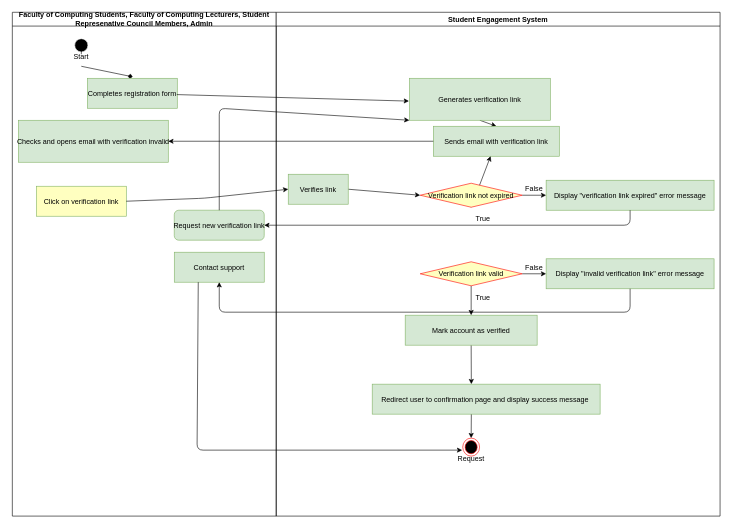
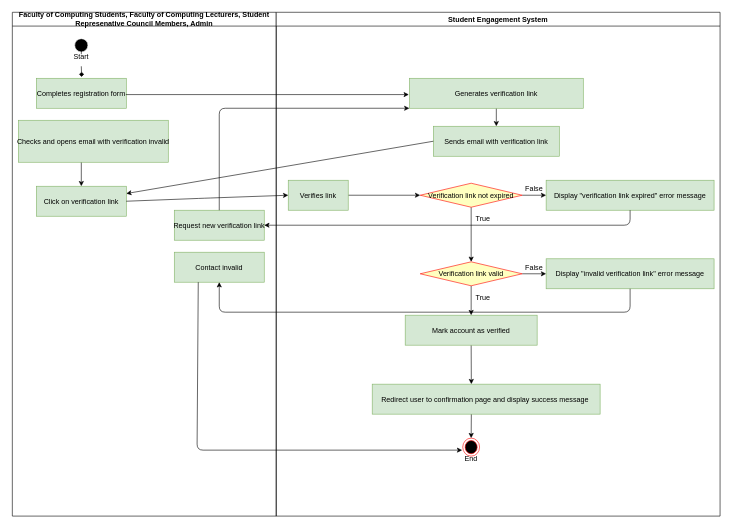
  <mxCell id="0" />
  <mxCell id="1" parent="0" />
  <mxCell id="2" value="Faculty of Computing Students, Faculty of Computing Lecturers, Student Represenative Council Members, Admin" style="swimlane;whiteSpace=wrap;fillColor=#FFFFFF;" vertex="1" parent="1"><mxGeometry x="20" y="20" width="440" height="840" as="geometry" /></mxCell>
  <mxCell id="3" style="edgeStyle=none;html=1;exitX=0.5;exitY=1;exitDx=0;exitDy=0;entryX=0.504;entryY=-0.048;entryDx=0;entryDy=0;entryPerimeter=0;startArrow=none;endArrow=diamond;" edge="1" parent="2" source="10" target="5"><mxGeometry relative="1" as="geometry" /></mxCell>
  <mxCell id="4" value="" style="ellipse;shape=startState;fillColor=#000000;strokeColor=#FFFFFF;" vertex="1" parent="2"><mxGeometry x="100" y="40" width="30" height="30" as="geometry" /></mxCell>
- <mxCell id="5" value="Completes registration form" style="fillColor=#d5e8d4;strokeColor=#82b366;" vertex="1" parent="2"><mxGeometry x="125" y="110" width="150" height="50" as="geometry" /></mxCell>
+ <mxCell id="5" value="Completes registration form" style="fillColor=#d5e8d4;strokeColor=#82b366;" vertex="1" parent="2"><mxGeometry x="40" y="110" width="150" height="50" as="geometry" /></mxCell>
+ <mxCell id="6" style="edgeStyle=none;html=1;entryX=0.5;entryY=0;entryDx=0;entryDy=0;exitX=0.42;exitY=0.993;exitDx=0;exitDy=0;exitPerimeter=0;" edge="1" parent="2" source="7" target="8"><mxGeometry relative="1" as="geometry"><mxPoint x="120" y="260" as="sourcePoint" /></mxGeometry></mxCell>
  <mxCell id="7" value="Checks and opens email with verification invalid" style="fillColor=#d5e8d4;strokeColor=#82b366;" vertex="1" parent="2"><mxGeometry x="10" y="180" width="250" height="70" as="geometry" /></mxCell>
- <mxCell id="8" value="Click on verification link" style="fillColor=#ffffc0;strokeColor=#82b366;" vertex="1" parent="2"><mxGeometry x="40" y="290" width="150" height="50" as="geometry" /></mxCell>
+ <mxCell id="8" value="Click on verification link" style="fillColor=#d5e8d4;strokeColor=#82b366;" vertex="1" parent="2"><mxGeometry x="40" y="290" width="150" height="50" as="geometry" /></mxCell>
  <mxCell id="9" value="" style="edgeStyle=none;html=1;exitX=0.5;exitY=1;exitDx=0;exitDy=0;entryX=0.504;entryY=-0.048;entryDx=0;entryDy=0;entryPerimeter=0;endArrow=none;" edge="1" parent="2" source="4" target="10"><mxGeometry relative="1" as="geometry"><mxPoint x="135" y="2440" as="sourcePoint" /><mxPoint x="135.6" y="2477.6" as="targetPoint" /></mxGeometry></mxCell>
  <mxCell id="10" value="Start" style="text;strokeColor=none;align=center;fillColor=none;html=1;verticalAlign=middle;whiteSpace=wrap;rounded=0;" vertex="1" parent="2"><mxGeometry x="85" y="60" width="60" height="30" as="geometry" /></mxCell>
- <mxCell id="11" value="Request new verification link" style="fillColor=#d5e8d4;strokeColor=#82b366;rounded=1;" vertex="1" parent="2"><mxGeometry x="270" y="330" width="150" height="50" as="geometry" /></mxCell>
- <mxCell id="12" value="Contact support" style="fillColor=#d5e8d4;strokeColor=#82b366;" vertex="1" parent="2"><mxGeometry x="270" y="400" width="150" height="50" as="geometry" /></mxCell>
+ <mxCell id="11" value="Request new verification link" style="fillColor=#d5e8d4;strokeColor=#82b366;" vertex="1" parent="2"><mxGeometry x="270" y="330" width="150" height="50" as="geometry" /></mxCell>
+ <mxCell id="12" value="Contact invalid" style="fillColor=#d5e8d4;strokeColor=#82b366;" vertex="1" parent="2"><mxGeometry x="270" y="400" width="150" height="50" as="geometry" /></mxCell>
  <mxCell id="13" value="Student Engagement System" style="swimlane;whiteSpace=wrap;fillColor=#FFFFFF;" vertex="1" parent="1"><mxGeometry x="460" y="20" width="740" height="840" as="geometry" /></mxCell>
  <mxCell id="14" style="edgeStyle=none;html=1;exitX=0.5;exitY=1;exitDx=0;exitDy=0;entryX=0.5;entryY=0;entryDx=0;entryDy=0;" edge="1" parent="13" source="15" target="16"><mxGeometry relative="1" as="geometry" /></mxCell>
- <mxCell id="15" value="Generates verification link" style="fillColor=#d5e8d4;strokeColor=#82b366;" vertex="1" parent="13"><mxGeometry x="221.94" y="110" width="235" height="70" as="geometry" /></mxCell>
+ <mxCell id="15" value="Generates verification link" style="fillColor=#d5e8d4;strokeColor=#82b366;" vertex="1" parent="13"><mxGeometry x="221.94" y="110" width="290" height="50" as="geometry" /></mxCell>
  <mxCell id="16" value="Sends email with verification link" style="fillColor=#d5e8d4;strokeColor=#82b366;" vertex="1" parent="13"><mxGeometry x="261.94" y="190" width="210" height="50" as="geometry" /></mxCell>
  <mxCell id="17" style="edgeStyle=none;html=1;exitX=0.5;exitY=1;exitDx=0;exitDy=0;entryX=0.435;entryY=0;entryDx=0;entryDy=0;entryPerimeter=0;" edge="1" parent="13" source="18" target="31"><mxGeometry relative="1" as="geometry" /></mxCell>
  <mxCell id="18" value="Mark account as verified" style="fillColor=#d5e8d4;strokeColor=#82b366;" vertex="1" parent="13"><mxGeometry x="215" y="505" width="220" height="50" as="geometry" /></mxCell>
  <mxCell id="19" style="edgeStyle=none;html=1;exitX=1;exitY=0.5;exitDx=0;exitDy=0;entryX=0;entryY=0.5;entryDx=0;entryDy=0;" edge="1" parent="13" source="21" target="22"><mxGeometry relative="1" as="geometry" /></mxCell>
- <mxCell id="20" style="edgeStyle=none;html=1;exitX=0.5;exitY=1;exitDx=0;exitDy=0;" edge="1" parent="13" source="21" target="16"><mxGeometry relative="1" as="geometry" /></mxCell>
+ <mxCell id="20" style="edgeStyle=none;html=1;exitX=0.5;exitY=1;exitDx=0;exitDy=0;entryX=0.5;entryY=0;entryDx=0;entryDy=0;" edge="1" parent="13" source="21" target="26"><mxGeometry relative="1" as="geometry" /></mxCell>
  <mxCell id="21" value="Verification link not expired" style="rhombus;fillColor=#ffffc0;strokeColor=#ff0000;" vertex="1" parent="13"><mxGeometry x="240" y="285" width="170" height="40" as="geometry" /></mxCell>
  <mxCell id="22" value="Display &quot;verification link expired&quot; error message" style="fillColor=#d5e8d4;strokeColor=#82b366;" vertex="1" parent="13"><mxGeometry x="450" y="280" width="280" height="50" as="geometry" /></mxCell>
  <mxCell id="23" style="edgeStyle=none;html=1;entryX=0.5;entryY=0;entryDx=0;entryDy=0;" edge="1" parent="13"><mxGeometry relative="1" as="geometry"><mxPoint x="271.94" y="630" as="sourcePoint" /><mxPoint x="271.94" y="660" as="targetPoint" /></mxGeometry></mxCell>
  <mxCell id="24" style="edgeStyle=none;html=1;exitX=1;exitY=0.5;exitDx=0;exitDy=0;entryX=0;entryY=0.5;entryDx=0;entryDy=0;" edge="1" parent="13" source="26" target="27"><mxGeometry relative="1" as="geometry" /></mxCell>
  <mxCell id="25" style="edgeStyle=none;html=1;exitX=0.5;exitY=1;exitDx=0;exitDy=0;entryX=0.5;entryY=0;entryDx=0;entryDy=0;" edge="1" parent="13" source="26" target="18"><mxGeometry relative="1" as="geometry" /></mxCell>
  <mxCell id="26" value="Verification link valid" style="rhombus;fillColor=#ffffc0;strokeColor=#ff0000;" vertex="1" parent="13"><mxGeometry x="240" y="416" width="170" height="40" as="geometry" /></mxCell>
  <mxCell id="27" value="Display &quot;invalid verification link&quot; error message" style="fillColor=#d5e8d4;strokeColor=#82b366;" vertex="1" parent="13"><mxGeometry x="450" y="411" width="280" height="50" as="geometry" /></mxCell>
  <mxCell id="28" style="edgeStyle=none;html=1;exitX=1;exitY=0.5;exitDx=0;exitDy=0;entryX=0;entryY=0.5;entryDx=0;entryDy=0;" edge="1" parent="13" source="29" target="21"><mxGeometry relative="1" as="geometry" /></mxCell>
- <mxCell id="29" value="Verifies link" style="fillColor=#d5e8d4;strokeColor=#82b366;" vertex="1" parent="13"><mxGeometry x="20" y="270" width="100" height="50" as="geometry" /></mxCell>
+ <mxCell id="29" value="Verifies link" style="fillColor=#d5e8d4;strokeColor=#82b366;" vertex="1" parent="13"><mxGeometry x="20" y="280" width="100" height="50" as="geometry" /></mxCell>
  <mxCell id="30" style="edgeStyle=none;html=1;entryX=0.5;entryY=0;entryDx=0;entryDy=0;exitX=0.435;exitY=0.97;exitDx=0;exitDy=0;exitPerimeter=0;" edge="1" parent="13" source="31"><mxGeometry relative="1" as="geometry"><mxPoint x="145" y="670" as="sourcePoint" /><mxPoint x="325" y="710" as="targetPoint" /></mxGeometry></mxCell>
  <mxCell id="31" value="Redirect user to confirmation page and display success message " style="fillColor=#d5e8d4;strokeColor=#82b366;" vertex="1" parent="13"><mxGeometry x="160" y="620" width="380" height="50" as="geometry" /></mxCell>
  <mxCell id="32" value="False" style="text;strokeColor=none;align=center;fillColor=none;html=1;verticalAlign=middle;whiteSpace=wrap;rounded=0;" vertex="1" parent="13"><mxGeometry x="400" y="280" width="60" height="30" as="geometry" /></mxCell>
  <mxCell id="33" value="False" style="text;strokeColor=none;align=center;fillColor=none;html=1;verticalAlign=middle;whiteSpace=wrap;rounded=0;" vertex="1" parent="13"><mxGeometry x="400" y="411" width="60" height="30" as="geometry" /></mxCell>
  <mxCell id="34" value="True&lt;span style=&quot;color: rgba(0, 0, 0, 0); font-family: monospace; font-size: 0px; text-align: start;&quot;&gt;%3CmxGraphModel%3E%3Croot%3E%3CmxCell%20id%3D%220%22%2F%3E%3CmxCell%20id%3D%221%22%20parent%3D%220%22%2F%3E%3CmxCell%20id%3D%222%22%20value%3D%22False%22%20style%3D%22text%3BstrokeColor%3Dnone%3Balign%3Dcenter%3BfillColor%3Dnone%3Bhtml%3D1%3BverticalAlign%3Dmiddle%3BwhiteSpace%3Dwrap%3Brounded%3D0%3B%22%20vertex%3D%221%22%20parent%3D%221%22%3E%3CmxGeometry%20x%3D%22880%22%20y%3D%222781%22%20width%3D%2260%22%20height%3D%2230%22%20as%3D%22geometry%22%2F%3E%3C%2FmxCell%3E%3C%2Froot%3E%3C%2FmxGraphModel%3E&lt;/span&gt;" style="text;strokeColor=none;align=center;fillColor=none;html=1;verticalAlign=middle;whiteSpace=wrap;rounded=0;" vertex="1" parent="13"><mxGeometry x="315" y="330" width="60" height="30" as="geometry" /></mxCell>
  <mxCell id="35" value="True&lt;span style=&quot;color: rgba(0, 0, 0, 0); font-family: monospace; font-size: 0px; text-align: start;&quot;&gt;%3CmxGraphModel%3E%3Croot%3E%3CmxCell%20id%3D%220%22%2F%3E%3CmxCell%20id%3D%221%22%20parent%3D%220%22%2F%3E%3CmxCell%20id%3D%222%22%20value%3D%22False%22%20style%3D%22text%3BstrokeColor%3Dnone%3Balign%3Dcenter%3BfillColor%3Dnone%3Bhtml%3D1%3BverticalAlign%3Dmiddle%3BwhiteSpace%3Dwrap%3Brounded%3D0%3B%22%20vertex%3D%221%22%20parent%3D%221%22%3E%3CmxGeometry%20x%3D%22880%22%20y%3D%222781%22%20width%3D%2260%22%20height%3D%2230%22%20as%3D%22geometry%22%2F%3E%3C%2FmxCell%3E%3C%2Froot%3E%3C%2FmxGraphModel%3E&lt;/span&gt;" style="text;strokeColor=none;align=center;fillColor=none;html=1;verticalAlign=middle;whiteSpace=wrap;rounded=0;" vertex="1" parent="13"><mxGeometry x="315" y="461" width="60" height="30" as="geometry" /></mxCell>
  <mxCell id="36" value="" style="ellipse;html=1;shape=endState;fillColor=#000000;strokeColor=#ff0000;" vertex="1" parent="13"><mxGeometry x="310.97" y="710" width="28.06" height="30" as="geometry" /></mxCell>
- <mxCell id="37" value="Request" style="text;strokeColor=none;align=center;fillColor=none;html=1;verticalAlign=middle;whiteSpace=wrap;rounded=0;" vertex="1" parent="13"><mxGeometry x="295" y="730" width="60" height="30" as="geometry" /></mxCell>
+ <mxCell id="37" value="End" style="text;strokeColor=none;align=center;fillColor=none;html=1;verticalAlign=middle;whiteSpace=wrap;rounded=0;" vertex="1" parent="13"><mxGeometry x="295" y="730" width="60" height="30" as="geometry" /></mxCell>
  <mxCell id="38" style="edgeStyle=none;html=1;exitX=0.995;exitY=0.544;exitDx=0;exitDy=0;entryX=-0.003;entryY=0.544;entryDx=0;entryDy=0;entryPerimeter=0;exitPerimeter=0;" edge="1" parent="1" source="5" target="15"><mxGeometry relative="1" as="geometry"><mxPoint x="125" y="100" as="sourcePoint" /><mxPoint x="125.6" y="139.2" as="targetPoint" /></mxGeometry></mxCell>
- <mxCell id="39" style="edgeStyle=none;html=1;exitX=0;exitY=0.5;exitDx=0;exitDy=0;entryX=1;entryY=0.5;entryDx=0;entryDy=0;" edge="1" parent="1" source="16" target="7"><mxGeometry relative="1" as="geometry" /></mxCell>
+ <mxCell id="39" style="edgeStyle=none;html=1;exitX=0;exitY=0.5;exitDx=0;exitDy=0;" edge="1" parent="1" source="16" target="8"><mxGeometry relative="1" as="geometry" /></mxCell>
  <mxCell id="40" style="edgeStyle=none;html=1;exitX=0.5;exitY=0;exitDx=0;exitDy=0;entryX=0;entryY=1;entryDx=0;entryDy=0;" edge="1" parent="1" source="11" target="15"><mxGeometry relative="1" as="geometry"><Array as="points"><mxPoint x="365" y="180" /></Array></mxGeometry></mxCell>
  <mxCell id="41" style="edgeStyle=none;html=1;exitX=0.5;exitY=1;exitDx=0;exitDy=0;entryX=1;entryY=0.5;entryDx=0;entryDy=0;" edge="1" parent="1" source="22" target="11"><mxGeometry relative="1" as="geometry"><Array as="points"><mxPoint x="1050" y="375" /></Array></mxGeometry></mxCell>
  <mxCell id="42" style="edgeStyle=none;html=1;exitX=0.5;exitY=1;exitDx=0;exitDy=0;entryX=0.5;entryY=1;entryDx=0;entryDy=0;" edge="1" parent="1" source="27" target="12"><mxGeometry relative="1" as="geometry"><Array as="points"><mxPoint x="1050" y="520" /><mxPoint x="365" y="520" /></Array></mxGeometry></mxCell>
  <mxCell id="43" style="edgeStyle=none;html=1;exitX=1;exitY=0.5;exitDx=0;exitDy=0;entryX=0;entryY=0.5;entryDx=0;entryDy=0;" edge="1" parent="1" source="8" target="29"><mxGeometry relative="1" as="geometry"><Array as="points"><mxPoint x="340" y="330" /></Array></mxGeometry></mxCell>
  <mxCell id="44" style="edgeStyle=none;html=1;entryX=0.25;entryY=0;entryDx=0;entryDy=0;" edge="1" parent="1" target="37"><mxGeometry relative="1" as="geometry"><mxPoint x="330" y="470" as="sourcePoint" /><Array as="points"><mxPoint x="328" y="750" /></Array></mxGeometry></mxCell>
